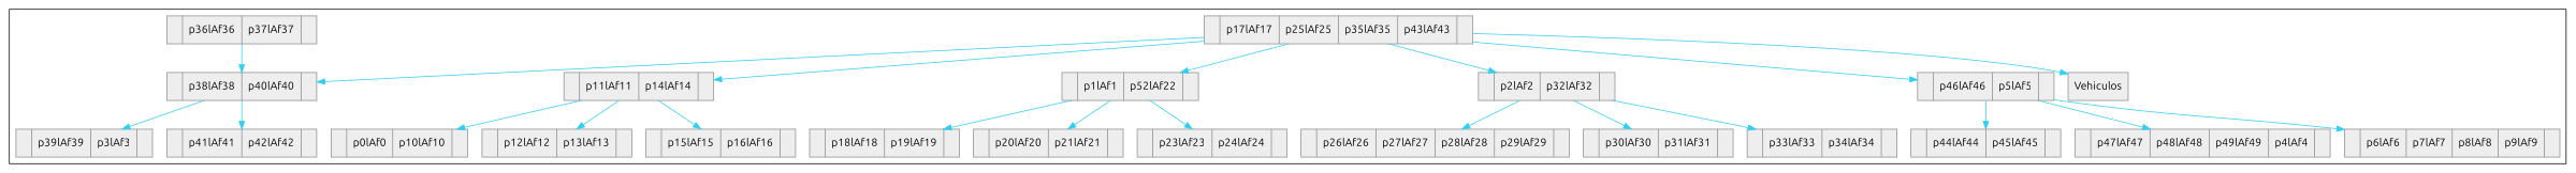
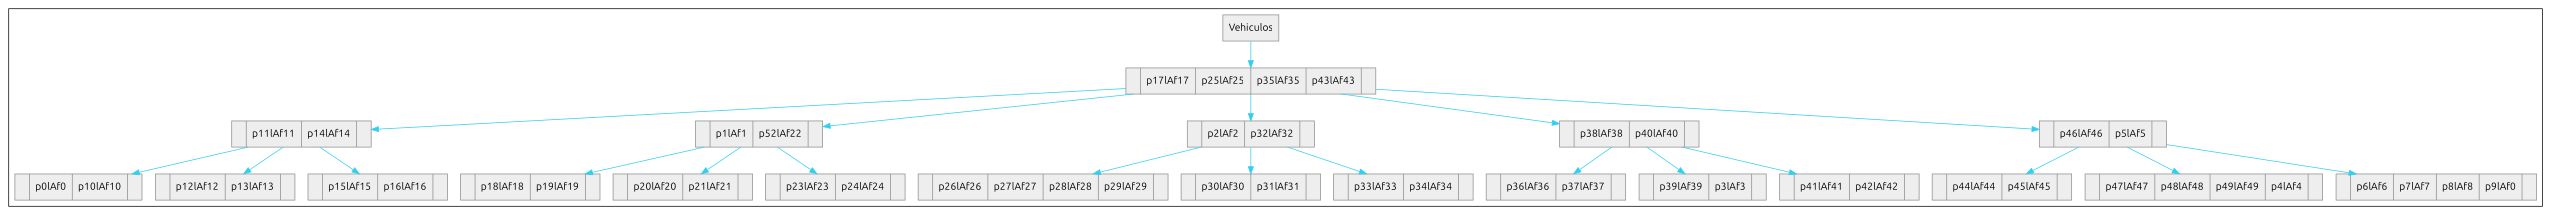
  digraph {
    fontname=Ubuntu
    node [color="#8C8C8E" fillcolor="#EEEEEE" fontname=Ubuntu shape=record style=filled]
    edge [color="#31CEF0" fontname=Ubuntu]
    n1 [label="|p17lAf17|p25lAf25|p35lAf35|p43lAf43|"]
    n2 [label="|p11lAf11|p14lAf14|"]
    n3 [label="|p1lAf1|p52lAf22|"]
    n4 [label="|p2lAf2|p32lAf32|"]
    n5 [label="|p38lAf38|p40lAf40|"]
    n6 [label="|p46lAf46|p5lAf5|"]
    n7 [label="|p0lAf0|p10lAf10|"]
    n8 [label="|p12lAf12|p13lAf13|"]
    n9 [label="|p15lAf15|p16lAf16|"]
    n10 [label="|p18lAf18|p19lAf19|"]
    n11 [label="|p20lAf20|p21lAf21|"]
    n12 [label="|p23lAf23|p24lAf24|"]
    n13 [label="|p26lAf26|p27lAf27|p28lAf28|p29lAf29|"]
    n14 [label="|p30lAf30|p31lAf31|"]
    n15 [label="|p33lAf33|p34lAf34|"]
    n16 [label="|p36lAf36|p37lAf37|"]
    n17 [label="|p39lAf39|p3lAf3|"]
    n18 [label="|p41lAf41|p42lAf42|"]
    Vehiculos
    n20 [label="|p44lAf44|p45lAf45|"]
    n21 [label="|p47lAf47|p48lAf48|p49lAf49|p4lAf4|"]
-   n22 [label="|p6lAf6|p7lAf7|p8lAf8|p9lAf9|"]
+   n22 [label="|p6lAf6|p7lAf7|p8lAf8|p9lAf0|"]
    subgraph cluster_1 {
      n1
      n2
      n3
      n4
      n5
      n6
      n7
      n8
      n9
      n10
      n11
      n12
      n13
      n14
      n15
      n16
      n17
      n18
      Vehiculos
      n20
      n21
      n22
    }
    n1 -> n2
    n1 -> n3
    n1 -> n4
    n1 -> n5
    n1 -> n6
    n2 -> n7
    n2 -> n8
    n2 -> n9
    n3 -> n10
    n3 -> n11
    n3 -> n12
    n4 -> n13
    n4 -> n14
    n4 -> n15
-   n16 -> n5
+   n5 -> n16
    n5 -> n17
    n5 -> n18
    n6 -> n20
    n6 -> n21
    n6 -> n22
-   n1 -> Vehiculos
+   Vehiculos -> n1
  }
